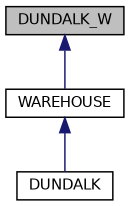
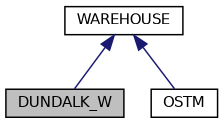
  digraph {
    node [color=black fillcolor=white fontname=Helvetica fontsize=10 shape=record style=filled]
    edge [color=midnightblue dir=back fontname=Helvetica fontsize=10 labelfontname=Helvetica labelfontsize=10 style=solid]
    n1 [fillcolor=grey75 fontcolor=black height=0.2 label=DUNDALK_W width=0.4]
    n2 [height=0.2 label=WAREHOUSE width=0.4]
-   n3 [height=0.2 label=DUNDALK width=0.4]
-   n1 -> n2
+   n3 [height=0.2 label=OSTM width=0.4]
+   n2 -> n1
    n2 -> n3
  }
